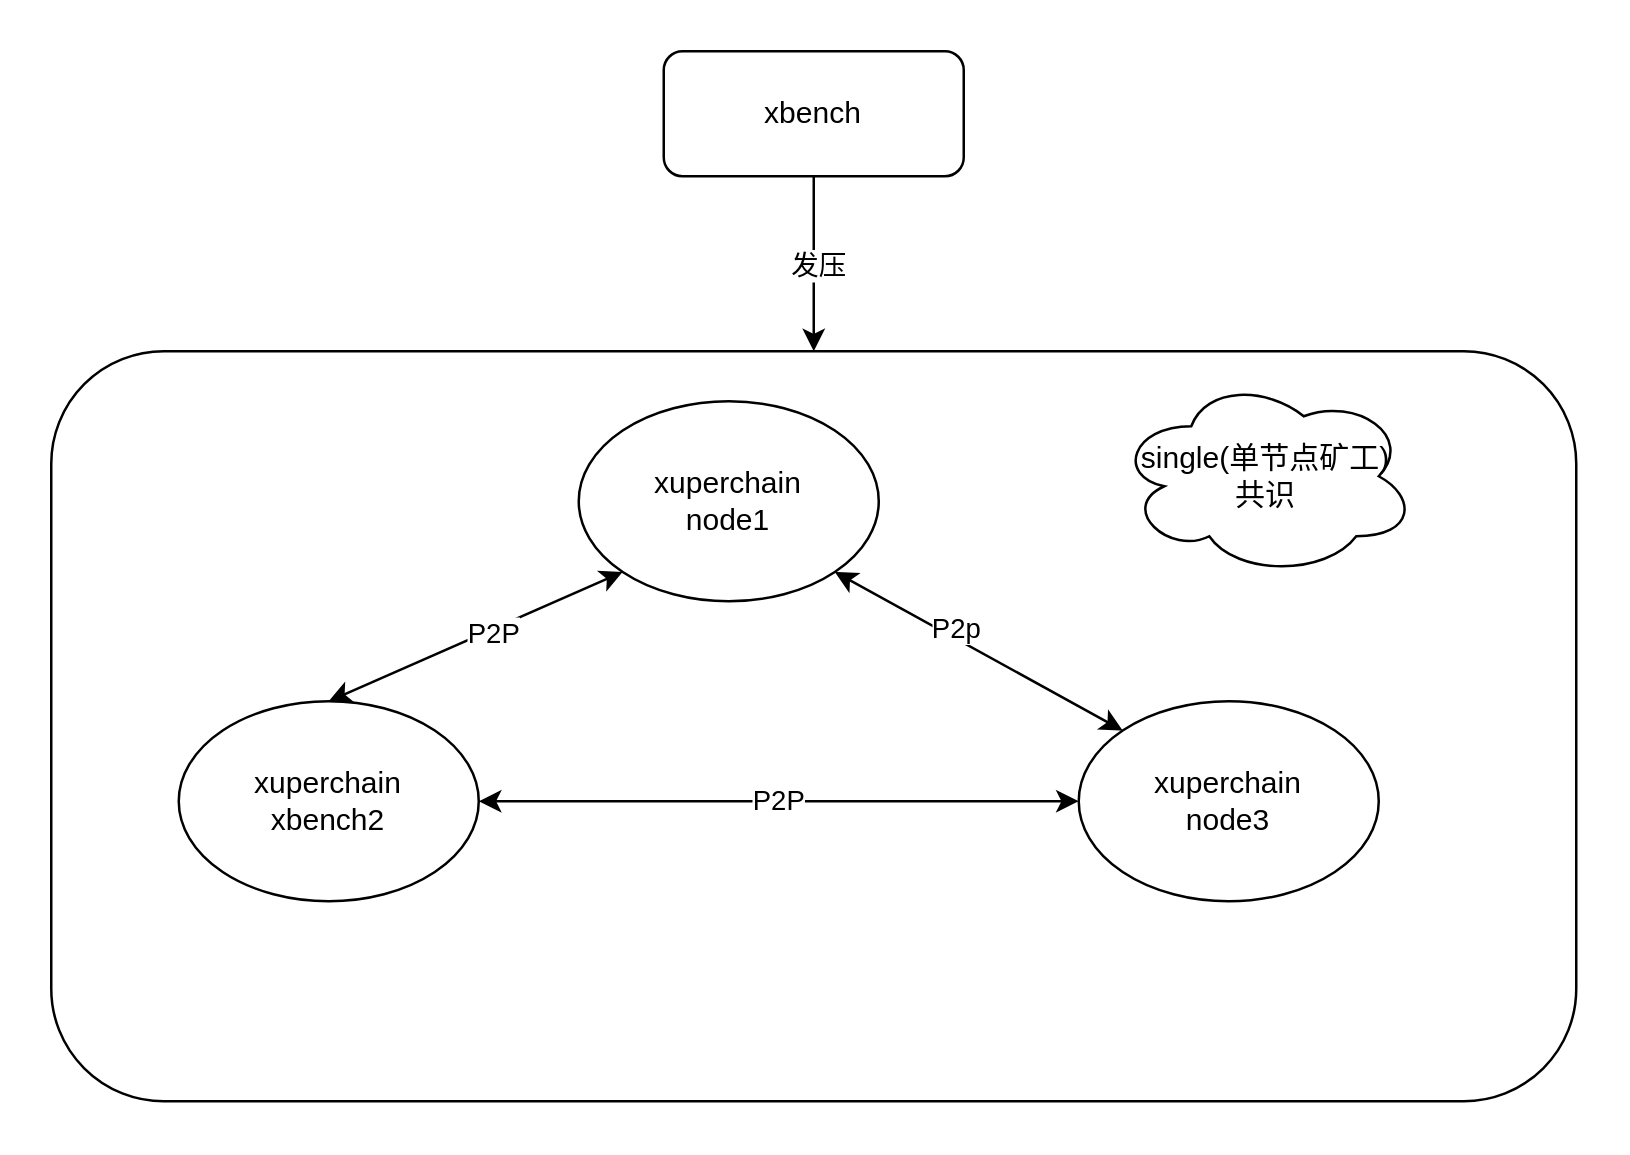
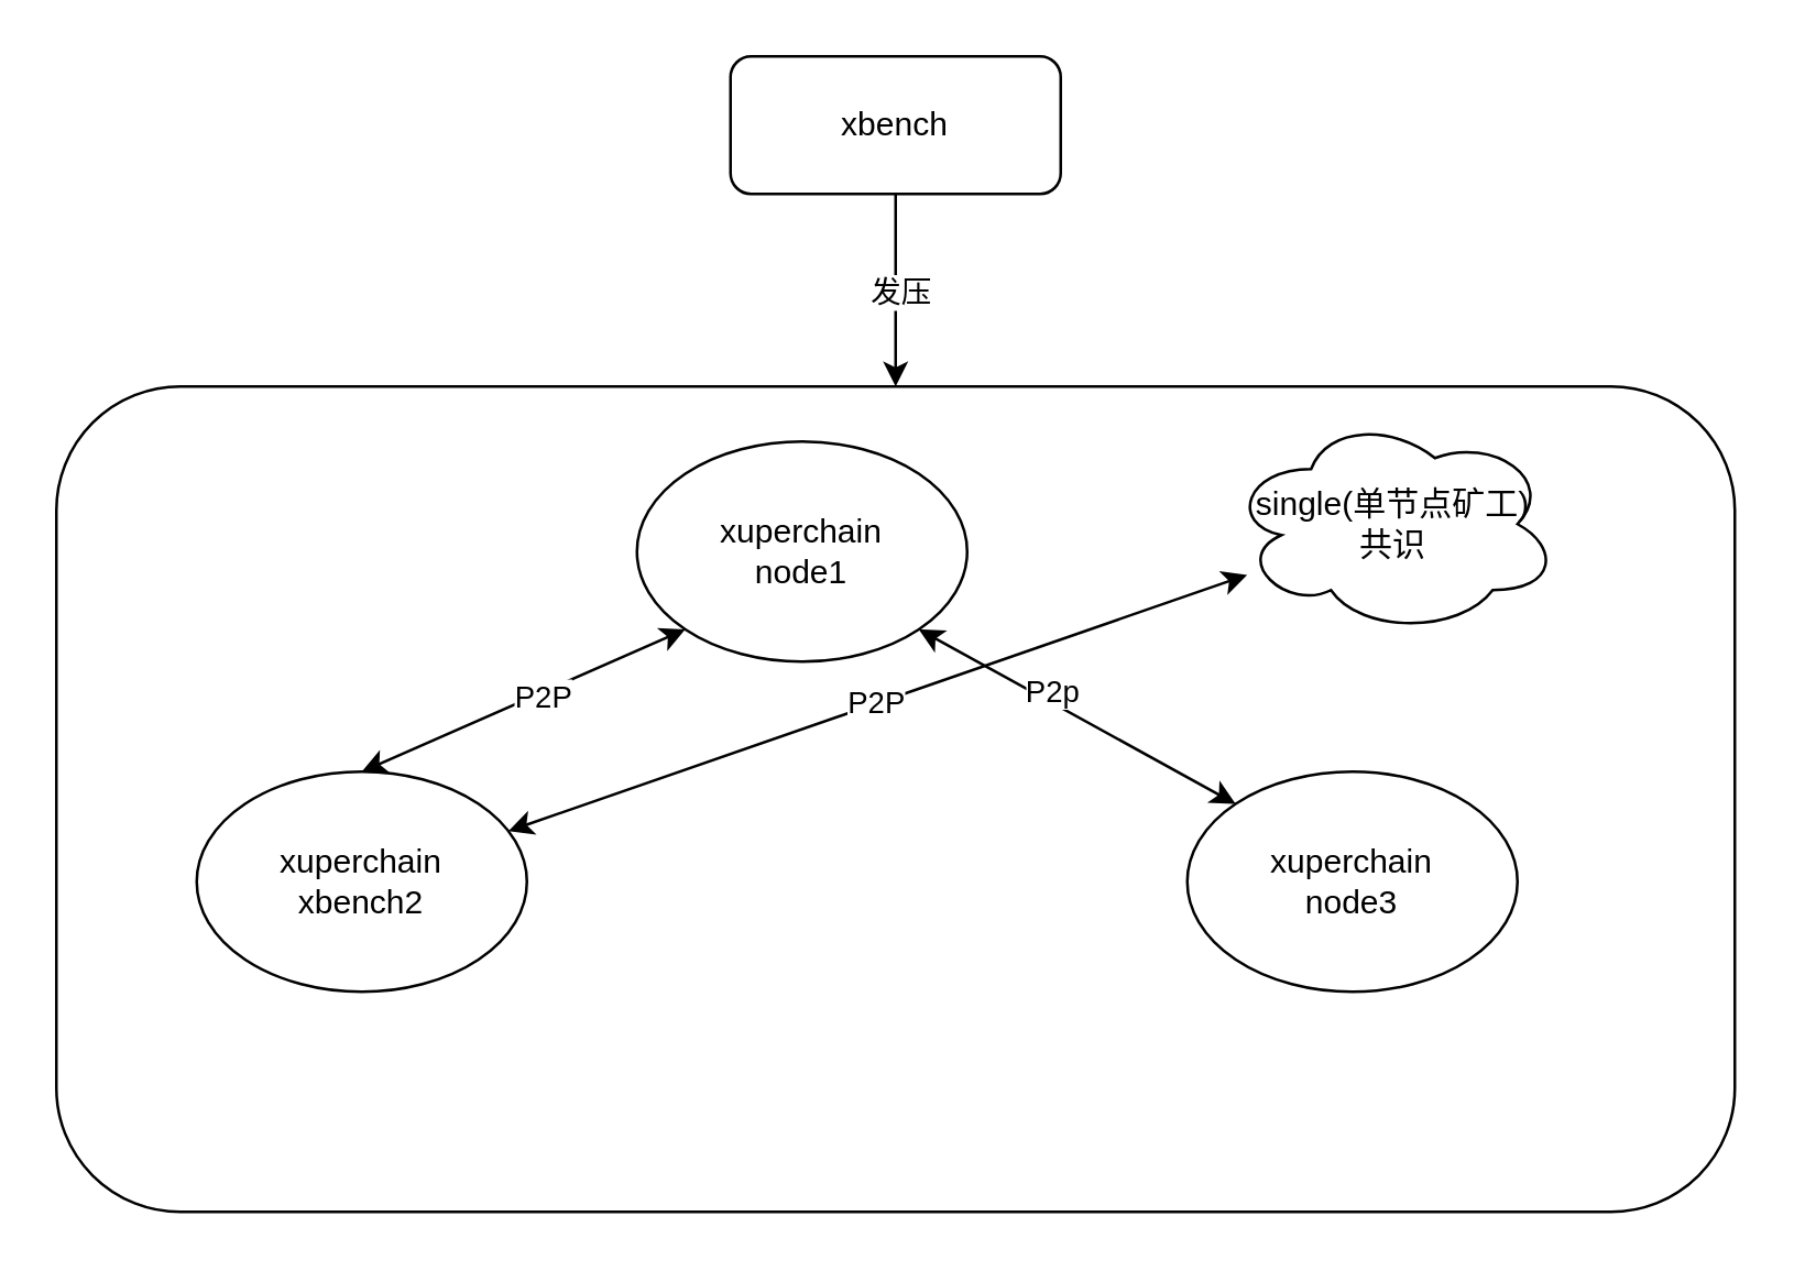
  <mxCell id="0" />
  <mxCell id="1" parent="0" />
  <mxCell id="2" value="" style="rounded=1;whiteSpace=wrap;html=1;" vertex="1" parent="1"><mxGeometry x="20" y="140" width="610" height="300" as="geometry" /></mxCell>
  <mxCell id="3" value="xuperchain&lt;br&gt;xbench2" style="ellipse;whiteSpace=wrap;html=1;" vertex="1" parent="1"><mxGeometry x="71" y="280" width="120" height="80" as="geometry" /></mxCell>
  <mxCell id="4" style="edgeStyle=orthogonalEdgeStyle;rounded=0;orthogonalLoop=1;jettySize=auto;html=1;entryX=0.5;entryY=0;entryDx=0;entryDy=0;" edge="1" parent="1" source="6" target="2"><mxGeometry relative="1" as="geometry" /></mxCell>
  <mxCell id="5" value="发压" style="edgeLabel;html=1;align=center;verticalAlign=middle;resizable=0;points=[];" vertex="1" connectable="0" parent="4"><mxGeometry y="1" relative="1" as="geometry"><mxPoint as="offset" /></mxGeometry></mxCell>
  <mxCell id="6" value="xbench" style="rounded=1;whiteSpace=wrap;html=1;" vertex="1" parent="1"><mxGeometry x="265" y="20" width="120" height="50" as="geometry" /></mxCell>
  <mxCell id="7" value="xuperchain&lt;br&gt;node1" style="ellipse;whiteSpace=wrap;html=1;" vertex="1" parent="1"><mxGeometry x="231" y="160" width="120" height="80" as="geometry" /></mxCell>
  <mxCell id="8" value="xuperchain&lt;br&gt;node3" style="ellipse;whiteSpace=wrap;html=1;" vertex="1" parent="1"><mxGeometry x="431" y="280" width="120" height="80" as="geometry" /></mxCell>
  <mxCell id="9" value="" style="endArrow=classic;startArrow=classic;html=1;rounded=0;entryX=0;entryY=1;entryDx=0;entryDy=0;exitX=0.5;exitY=0;exitDx=0;exitDy=0;" edge="1" parent="1" source="3" target="7"><mxGeometry width="50" height="50" relative="1" as="geometry"><mxPoint x="131" y="260" as="sourcePoint" /><mxPoint x="181" y="210" as="targetPoint" /></mxGeometry></mxCell>
  <mxCell id="10" value="P2P" style="edgeLabel;html=1;align=center;verticalAlign=middle;resizable=0;points=[];" vertex="1" connectable="0" parent="9"><mxGeometry x="0.099" y="-1" relative="1" as="geometry"><mxPoint as="offset" /></mxGeometry></mxCell>
  <mxCell id="11" value="" style="endArrow=classic;startArrow=classic;html=1;rounded=0;entryX=0;entryY=0;entryDx=0;entryDy=0;exitX=1;exitY=1;exitDx=0;exitDy=0;" edge="1" parent="1" source="7" target="8"><mxGeometry width="50" height="50" relative="1" as="geometry"><mxPoint x="301" y="310" as="sourcePoint" /><mxPoint x="351" y="260" as="targetPoint" /></mxGeometry></mxCell>
  <mxCell id="12" value="P2p" style="edgeLabel;html=1;align=center;verticalAlign=middle;resizable=0;points=[];" vertex="1" connectable="0" parent="11"><mxGeometry x="-0.19" y="4" relative="1" as="geometry"><mxPoint as="offset" /></mxGeometry></mxCell>
- <mxCell id="13" value="P2P" style="endArrow=classic;startArrow=classic;html=1;rounded=0;entryX=0;entryY=0.5;entryDx=0;entryDy=0;" edge="1" parent="1" source="3" target="8"><mxGeometry width="50" height="50" relative="1" as="geometry"><mxPoint x="241" y="430" as="sourcePoint" /><mxPoint x="291" y="380" as="targetPoint" /></mxGeometry></mxCell>
+ <mxCell id="13" value="P2P" style="endArrow=classic;startArrow=classic;html=1;rounded=0;" edge="1" parent="1" source="3" target="14"><mxGeometry width="50" height="50" relative="1" as="geometry"><mxPoint x="241" y="430" as="sourcePoint" /><mxPoint x="291" y="380" as="targetPoint" /></mxGeometry></mxCell>
  <mxCell id="14" value="single(单节点矿工)&lt;br&gt;共识" style="ellipse;shape=cloud;whiteSpace=wrap;html=1;" vertex="1" parent="1"><mxGeometry x="446" y="150" width="120" height="80" as="geometry" /></mxCell>
